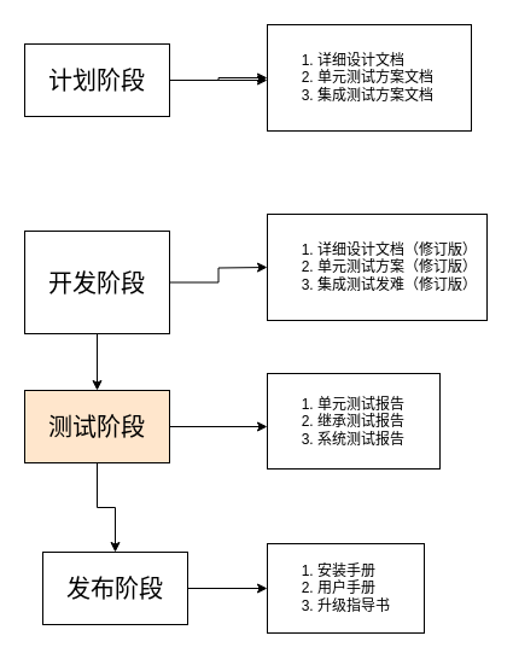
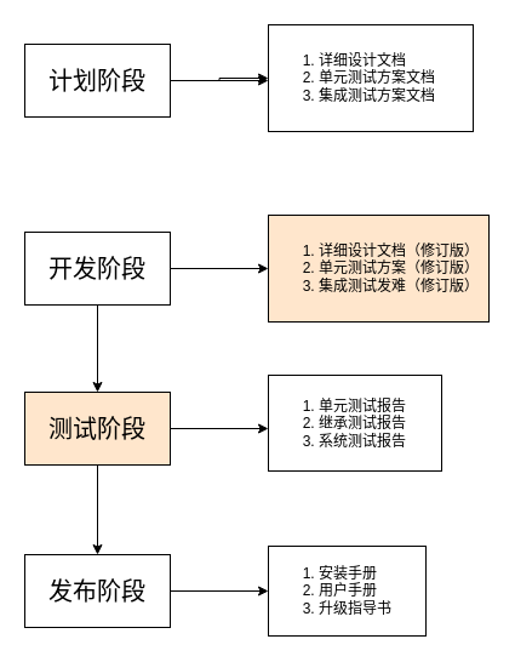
  <mxCell id="0" />
  <mxCell id="1" parent="0" />
  <mxCell id="2" style="edgeStyle=orthogonalEdgeStyle;rounded=0;orthogonalLoop=1;jettySize=auto;html=1;fontSize=20;" edge="1" parent="1" source="4" target="13"><mxGeometry relative="1" as="geometry"><mxPoint x="80" y="160" as="targetPoint" /></mxGeometry></mxCell>
  <mxCell id="3" style="edgeStyle=orthogonalEdgeStyle;rounded=0;orthogonalLoop=1;jettySize=auto;html=1;fontSize=20;" edge="1" parent="1" source="4"><mxGeometry relative="1" as="geometry"><mxPoint x="221" y="66" as="targetPoint" /></mxGeometry></mxCell>
  <mxCell id="4" value="计划阶段" style="rounded=0;whiteSpace=wrap;html=1;strokeWidth=1;fontSize=20;" vertex="1" parent="1"><mxGeometry x="20" y="36" width="120" height="60" as="geometry" /></mxCell>
  <mxCell id="5" style="edgeStyle=orthogonalEdgeStyle;rounded=0;orthogonalLoop=1;jettySize=auto;html=1;fontSize=20;entryX=0.5;entryY=0;entryDx=0;entryDy=0;" edge="1" parent="1" source="7" target="10"><mxGeometry relative="1" as="geometry"><mxPoint x="80" y="308" as="targetPoint" /></mxGeometry></mxCell>
  <mxCell id="6" style="edgeStyle=orthogonalEdgeStyle;rounded=0;orthogonalLoop=1;jettySize=auto;html=1;fontSize=12;fontColor=#f0f0f0;" edge="1" parent="1" source="7"><mxGeometry relative="1" as="geometry"><mxPoint x="221" y="221" as="targetPoint" /></mxGeometry></mxCell>
- <mxCell id="7" value="开发阶段" style="rounded=0;whiteSpace=wrap;html=1;strokeWidth=1;fontSize=20;" vertex="1" parent="1"><mxGeometry x="20" y="191" width="120" height="85" as="geometry" /></mxCell>
+ <mxCell id="7" value="开发阶段" style="rounded=0;whiteSpace=wrap;html=1;strokeWidth=1;fontSize=20;" vertex="1" parent="1"><mxGeometry x="20" y="191" width="120" height="60" as="geometry" /></mxCell>
  <mxCell id="8" style="edgeStyle=orthogonalEdgeStyle;rounded=0;orthogonalLoop=1;jettySize=auto;html=1;fontSize=20;entryX=0.5;entryY=0;entryDx=0;entryDy=0;" edge="1" parent="1" source="10" target="12"><mxGeometry relative="1" as="geometry"><mxPoint x="80" y="440" as="targetPoint" /></mxGeometry></mxCell>
  <mxCell id="9" style="edgeStyle=orthogonalEdgeStyle;rounded=0;orthogonalLoop=1;jettySize=auto;html=1;fontSize=12;fontColor=#f0f0f0;" edge="1" parent="1" source="10"><mxGeometry relative="1" as="geometry"><mxPoint x="221" y="353" as="targetPoint" /></mxGeometry></mxCell>
  <mxCell id="10" value="测试阶段" style="rounded=0;whiteSpace=wrap;html=1;strokeWidth=1;fontSize=20;fillColor=#ffe6cc;" vertex="1" parent="1"><mxGeometry x="20" y="323" width="120" height="60" as="geometry" /></mxCell>
  <mxCell id="11" style="edgeStyle=orthogonalEdgeStyle;rounded=0;orthogonalLoop=1;jettySize=auto;html=1;fontSize=12;fontColor=#f0f0f0;" edge="1" parent="1" source="12" target="15"><mxGeometry relative="1" as="geometry"><mxPoint x="208" y="487" as="targetPoint" /></mxGeometry></mxCell>
- <mxCell id="12" value="发布阶段" style="rounded=0;whiteSpace=wrap;html=1;strokeWidth=1;fontSize=20;" vertex="1" parent="1"><mxGeometry x="35" y="457" width="120" height="60" as="geometry" /></mxCell>
+ <mxCell id="12" value="发布阶段" style="rounded=0;whiteSpace=wrap;html=1;strokeWidth=1;fontSize=20;" vertex="1" parent="1"><mxGeometry x="20" y="457" width="120" height="60" as="geometry" /></mxCell>
  <mxCell id="13" value="&lt;ol&gt;&lt;li&gt;&lt;span&gt;详细设计文档&lt;/span&gt;&lt;/li&gt;&lt;li&gt;单元测试方案文档&lt;/li&gt;&lt;li&gt;&lt;span&gt;集成测试方案文档&lt;/span&gt;&lt;/li&gt;&lt;/ol&gt;" style="rounded=0;whiteSpace=wrap;html=1;strokeWidth=1;fontSize=12;align=left;spacingLeft=0;labelBackgroundColor=none;labelPosition=center;verticalLabelPosition=middle;verticalAlign=middle;horizontal=1;" vertex="1" parent="1"><mxGeometry x="221" y="20" width="169" height="88" as="geometry" /></mxCell>
- <mxCell id="14" value="&lt;ol&gt;&lt;li&gt;详细设计文档（修订版）&lt;/li&gt;&lt;li&gt;单元测试方案（修订版）&lt;/li&gt;&lt;li&gt;集成测试发难（修订版）&lt;/li&gt;&lt;/ol&gt;" style="rounded=0;whiteSpace=wrap;html=1;strokeWidth=1;fontSize=12;align=left;spacingLeft=0;labelBackgroundColor=none;labelPosition=center;verticalLabelPosition=middle;verticalAlign=middle;horizontal=1;" vertex="1" parent="1"><mxGeometry x="221" y="177" width="182" height="88" as="geometry" /></mxCell>
+ <mxCell id="14" value="&lt;ol&gt;&lt;li&gt;详细设计文档（修订版）&lt;/li&gt;&lt;li&gt;单元测试方案（修订版）&lt;/li&gt;&lt;li&gt;集成测试发难（修订版）&lt;/li&gt;&lt;/ol&gt;" style="rounded=0;whiteSpace=wrap;html=1;strokeWidth=1;fontSize=12;align=left;spacingLeft=0;labelBackgroundColor=none;labelPosition=center;verticalLabelPosition=middle;verticalAlign=middle;horizontal=1;fillColor=#ffe6cc;" vertex="1" parent="1"><mxGeometry x="221" y="177" width="182" height="88" as="geometry" /></mxCell>
  <mxCell id="15" value="&lt;ol&gt;&lt;li&gt;安装手册&lt;/li&gt;&lt;li&gt;用户手册&lt;/li&gt;&lt;li&gt;升级指导书&lt;/li&gt;&lt;/ol&gt;" style="rounded=0;whiteSpace=wrap;html=1;strokeWidth=1;fontSize=12;align=left;spacingLeft=0;labelBackgroundColor=none;labelPosition=center;verticalLabelPosition=middle;verticalAlign=middle;horizontal=1;" vertex="1" parent="1"><mxGeometry x="221" y="450" width="130" height="74" as="geometry" /></mxCell>
  <mxCell id="16" value="&lt;ol&gt;&lt;li&gt;单元测试报告&lt;/li&gt;&lt;li&gt;继承测试报告&lt;/li&gt;&lt;li&gt;系统测试报告&lt;/li&gt;&lt;/ol&gt;" style="rounded=0;whiteSpace=wrap;html=1;strokeWidth=1;fontSize=12;align=left;spacingLeft=0;labelBackgroundColor=none;labelPosition=center;verticalLabelPosition=middle;verticalAlign=middle;horizontal=1;" vertex="1" parent="1"><mxGeometry x="221" y="309" width="143" height="79" as="geometry" /></mxCell>
